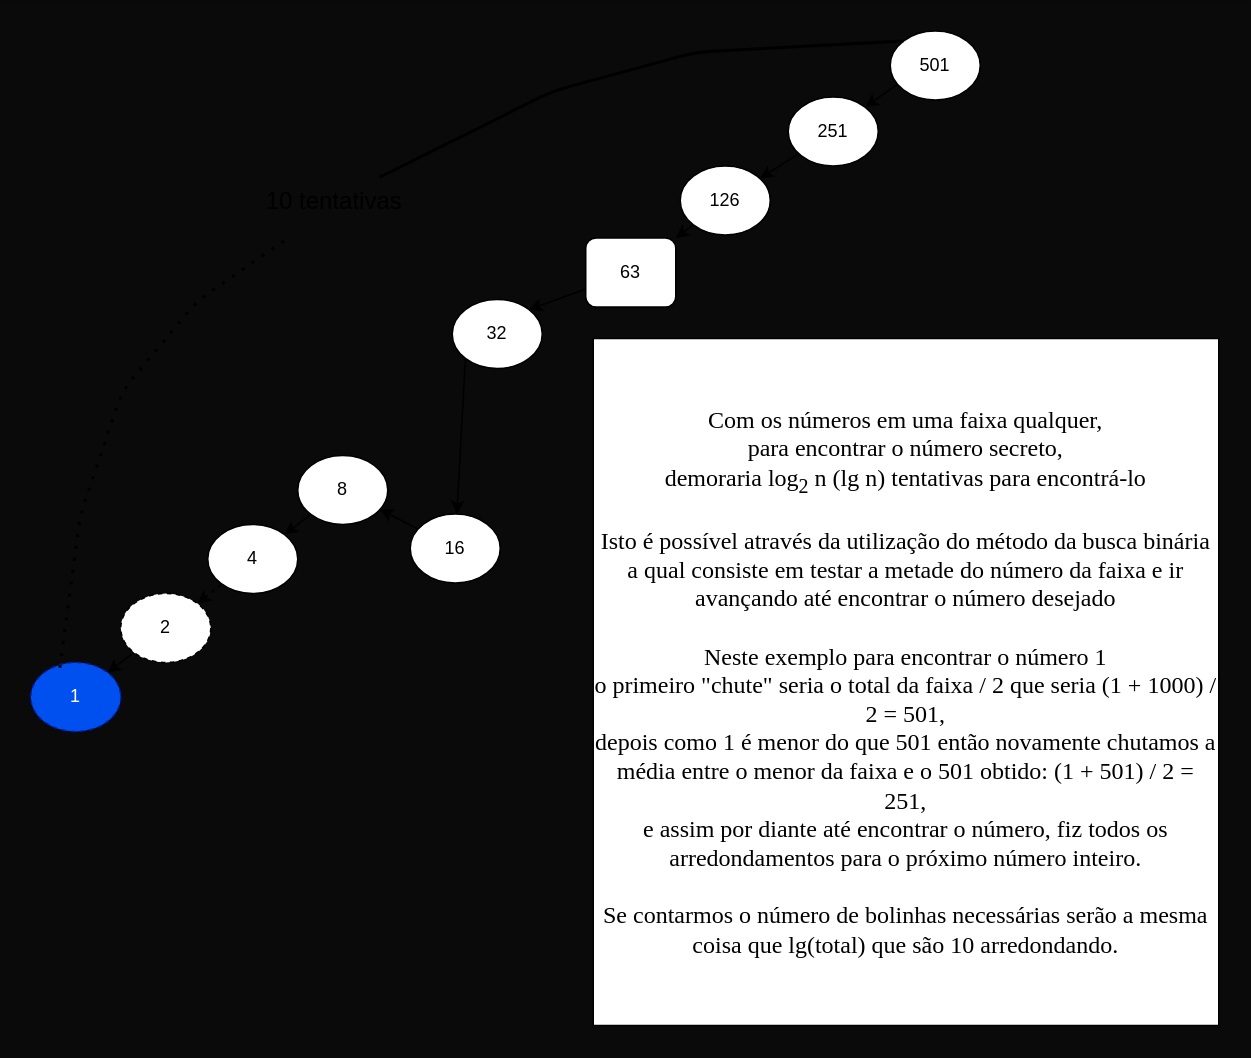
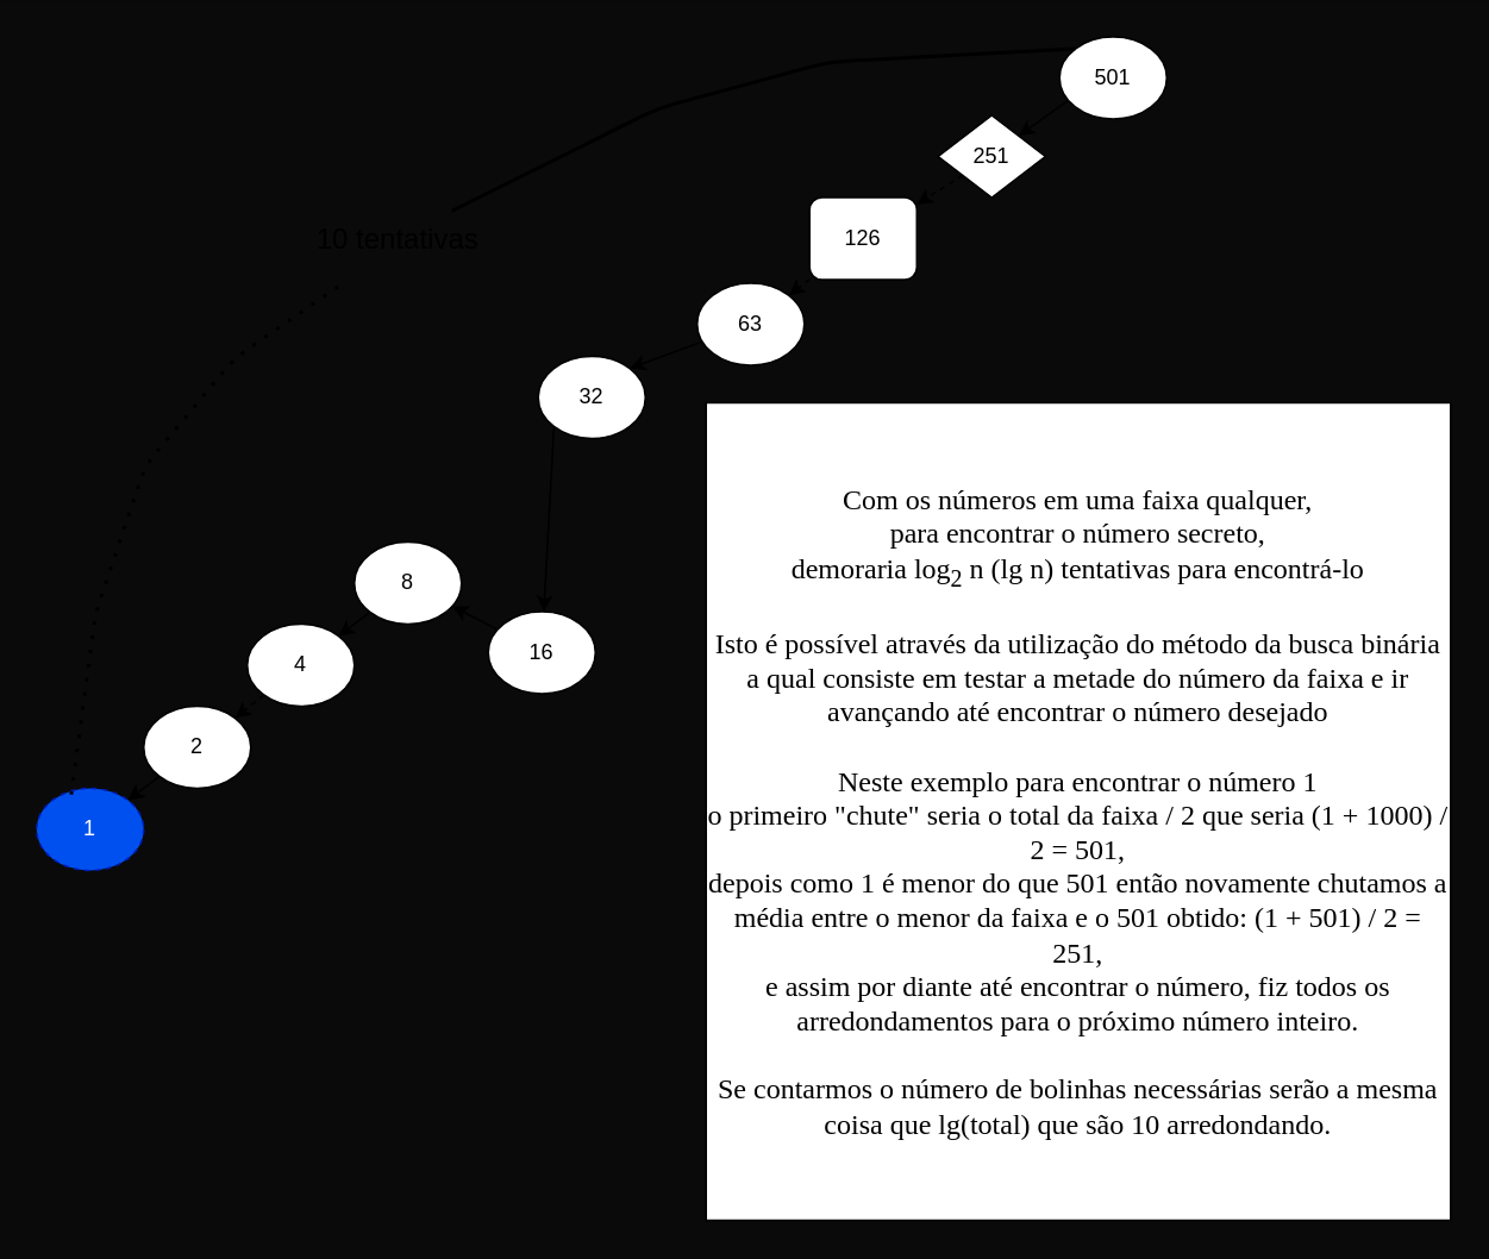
  <mxCell id="0" />
  <mxCell id="1" parent="0" />
  <mxCell id="2" style="edgeStyle=none;html=1;entryX=1;entryY=0;entryDx=0;entryDy=0;" parent="1" target="5" edge="1"><mxGeometry relative="1" as="geometry"><mxPoint x="600" y="54" as="sourcePoint" /></mxGeometry></mxCell>
  <mxCell id="3" value="501" style="ellipse;whiteSpace=wrap;html=1;" parent="1" vertex="1"><mxGeometry x="593" y="20" width="60" height="46" as="geometry" /></mxCell>
- <mxCell id="4" style="edgeStyle=none;html=1;" parent="1" source="5" target="7" edge="1"><mxGeometry relative="1" as="geometry" /></mxCell>
- <mxCell id="5" value="251" style="ellipse;whiteSpace=wrap;html=1;" parent="1" vertex="1"><mxGeometry x="525" y="64" width="60" height="46" as="geometry" /></mxCell>
- <mxCell id="6" style="edgeStyle=none;html=1;" parent="1" source="7" target="9" edge="1"><mxGeometry relative="1" as="geometry" /></mxCell>
- <mxCell id="7" value="126" style="ellipse;whiteSpace=wrap;html=1;" parent="1" vertex="1"><mxGeometry x="453" y="110" width="60" height="46" as="geometry" /></mxCell>
+ <mxCell id="4" style="edgeStyle=none;html=1;dashed=1;" parent="1" source="5" target="7" edge="1"><mxGeometry relative="1" as="geometry" /></mxCell>
+ <mxCell id="5" value="251" style="rhombus;whiteSpace=wrap;html=1;" parent="1" vertex="1"><mxGeometry x="525" y="64" width="60" height="46" as="geometry" /></mxCell>
+ <mxCell id="6" style="edgeStyle=none;html=1;dashed=1;" parent="1" source="7" target="9" edge="1"><mxGeometry relative="1" as="geometry" /></mxCell>
+ <mxCell id="7" value="126" style="whiteSpace=wrap;html=1;rounded=1;" parent="1" vertex="1"><mxGeometry x="453" y="110" width="60" height="46" as="geometry" /></mxCell>
  <mxCell id="8" style="edgeStyle=none;html=1;entryX=1;entryY=0;entryDx=0;entryDy=0;" parent="1" source="9" target="11" edge="1"><mxGeometry relative="1" as="geometry" /></mxCell>
- <mxCell id="9" value="63" style="whiteSpace=wrap;html=1;rounded=1;" parent="1" vertex="1"><mxGeometry x="390" y="158" width="60" height="46" as="geometry" /></mxCell>
+ <mxCell id="9" value="63" style="ellipse;whiteSpace=wrap;html=1;" parent="1" vertex="1"><mxGeometry x="390" y="158" width="60" height="46" as="geometry" /></mxCell>
  <mxCell id="10" style="edgeStyle=none;html=1;exitX=0;exitY=1;exitDx=0;exitDy=0;" parent="1" source="11" target="13" edge="1"><mxGeometry relative="1" as="geometry"><mxPoint x="310.046" y="254.996" as="sourcePoint" /></mxGeometry></mxCell>
  <mxCell id="11" value="32" style="ellipse;whiteSpace=wrap;html=1;" parent="1" vertex="1"><mxGeometry x="301" y="199" width="60" height="46" as="geometry" /></mxCell>
  <mxCell id="12" style="edgeStyle=none;html=1;" parent="1" source="13" target="15" edge="1"><mxGeometry relative="1" as="geometry" /></mxCell>
  <mxCell id="13" value="16" style="ellipse;whiteSpace=wrap;html=1;" parent="1" vertex="1"><mxGeometry x="273" y="342" width="60" height="46" as="geometry" /></mxCell>
  <mxCell id="14" style="edgeStyle=none;html=1;entryX=1;entryY=0;entryDx=0;entryDy=0;" parent="1" source="15" target="17" edge="1"><mxGeometry relative="1" as="geometry" /></mxCell>
  <mxCell id="15" value="8" style="ellipse;whiteSpace=wrap;html=1;" parent="1" vertex="1"><mxGeometry x="198" y="303" width="60" height="46" as="geometry" /></mxCell>
  <mxCell id="16" style="edgeStyle=none;html=1;entryX=1;entryY=0;entryDx=0;entryDy=0;dashed=1;" parent="1" source="17" target="19" edge="1"><mxGeometry relative="1" as="geometry"><mxPoint x="80" y="428" as="targetPoint" /></mxGeometry></mxCell>
  <mxCell id="17" value="4" style="ellipse;whiteSpace=wrap;html=1;" parent="1" vertex="1"><mxGeometry x="138" y="349" width="60" height="46" as="geometry" /></mxCell>
  <mxCell id="18" style="edgeStyle=none;html=1;entryX=1;entryY=0;entryDx=0;entryDy=0;" parent="1" source="19" target="20" edge="1"><mxGeometry relative="1" as="geometry" /></mxCell>
- <mxCell id="19" value="2" style="ellipse;whiteSpace=wrap;html=1;dashed=1;" parent="1" vertex="1"><mxGeometry x="80" y="395" width="60" height="46" as="geometry" /></mxCell>
+ <mxCell id="19" value="2" style="ellipse;whiteSpace=wrap;html=1;" parent="1" vertex="1"><mxGeometry x="80" y="395" width="60" height="46" as="geometry" /></mxCell>
  <mxCell id="20" value="1" style="ellipse;whiteSpace=wrap;html=1;fillColor=#0050ef;fontColor=#ffffff;strokeColor=#001DBC;dashed=1;" parent="1" vertex="1"><mxGeometry x="20" y="441" width="60" height="46" as="geometry" /></mxCell>
  <mxCell id="21" value="&lt;font face=&quot;Verdana&quot; style=&quot;font-size: 16px;&quot;&gt;Com os números em uma faixa qualquer, &lt;br&gt;para encontrar o número secreto,&lt;br&gt;demoraria log&lt;sub&gt;2&lt;/sub&gt;&amp;nbsp;n (lg n) tentativas para encontrá-lo&lt;br&gt;&lt;br&gt;Isto é possível através da utilização do método da busca binária a qual consiste em testar a metade do número da faixa e ir avançando até encontrar o número desejado&lt;br&gt;&lt;br&gt;Neste exemplo para encontrar o número 1 &lt;br&gt;o primeiro &quot;chute&quot; seria o total da faixa / 2 que seria (1 + 1000) / 2 = 501, &lt;br&gt;depois como 1 é menor do que 501 então novamente chutamos a média entre o menor da faixa e o 501 obtido: (1 + 501) / 2 = 251, &lt;br&gt;e assim por diante até encontrar o número, fiz todos os arredondamentos para o próximo número inteiro. &lt;br&gt;&lt;br&gt;Se contarmos o número de bolinhas necessárias serão a mesma coisa que lg(total) que são 10 arredondando.&lt;/font&gt;" style="whiteSpace=wrap;html=1;" parent="1" vertex="1"><mxGeometry x="395" y="225" width="417" height="458" as="geometry" /></mxCell>
  <mxCell id="22" value="" style="endArrow=none;dashed=1;html=1;dashPattern=1 3;strokeWidth=2;fontSize=16;exitX=0.323;exitY=0.077;exitDx=0;exitDy=0;exitPerimeter=0;" parent="1" source="20" edge="1"><mxGeometry width="50" height="50" relative="1" as="geometry"><mxPoint x="370" y="378" as="sourcePoint" /><mxPoint x="193" y="157" as="targetPoint" /><Array as="points"><mxPoint x="53" y="343" /><mxPoint x="81" y="260" /><mxPoint x="131" y="200" /></Array></mxGeometry></mxCell>
  <mxCell id="23" value="" style="endArrow=none;dashed=0;html=1;dashPattern=1 3;strokeWidth=2;fontSize=16;exitX=0;exitY=0;exitDx=0;exitDy=0;" parent="1" source="3" target="24" edge="1"><mxGeometry width="50" height="50" relative="1" as="geometry"><mxPoint x="381" y="320.542" as="sourcePoint" /><mxPoint x="265" y="109" as="targetPoint" /><Array as="points"><mxPoint x="464" y="34" /><mxPoint x="368" y="60" /></Array></mxGeometry></mxCell>
  <mxCell id="24" value="10 tentativas" style="text;html=1;align=center;verticalAlign=middle;resizable=0;points=[];autosize=1;strokeColor=none;fillColor=none;fontSize=16;" parent="1" vertex="1"><mxGeometry x="167" y="117.5" width="109" height="31" as="geometry" /></mxCell>
